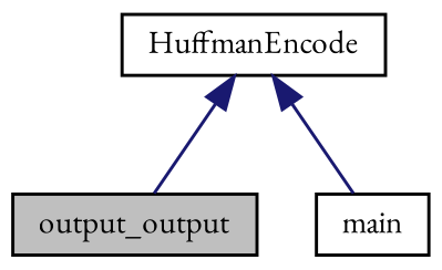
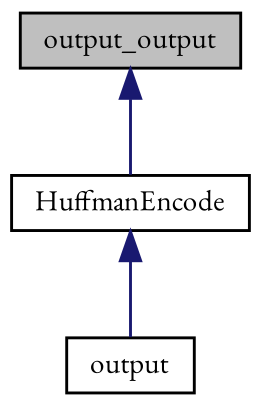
  digraph {
    fontname="EB Garamond"
    rankdir=TB
    node [color=black fillcolor=white fontname="EB Garamond" fontsize=10 shape=record style=filled]
    edge [color=midnightblue dir=back fontname="EB Garamond" fontsize=10 labelfontname=Helvetica labelfontsize=10 style=solid]
    n1 [fillcolor=grey75 fontcolor=black height=0.2 label=output_output width=0.4]
    n2 [height=0.2 label=HuffmanEncode width=0.4]
-   n3 [height=0.2 label=main width=0.4]
-   n2 -> n1
+   n3 [height=0.2 label=output width=0.4]
+   n1 -> n2
    n2 -> n3
  }
